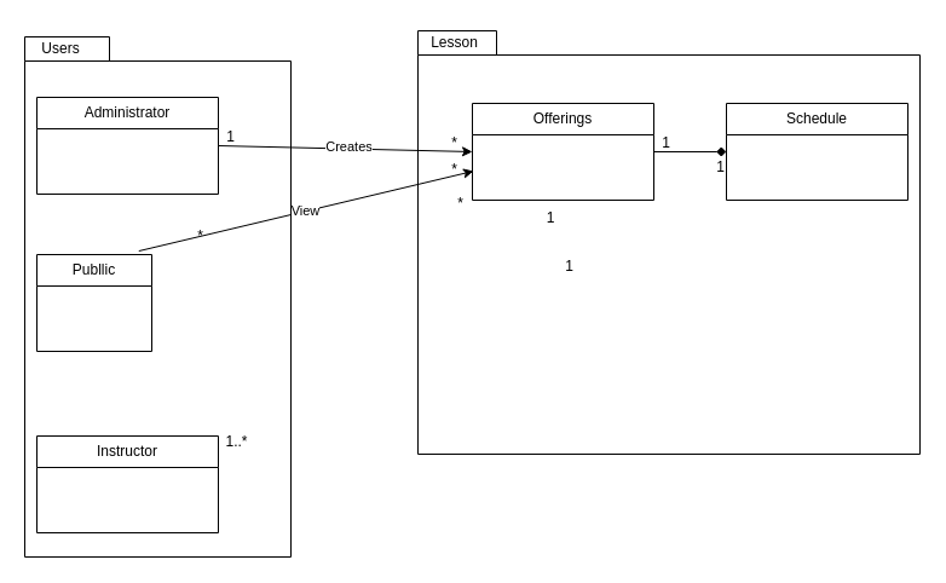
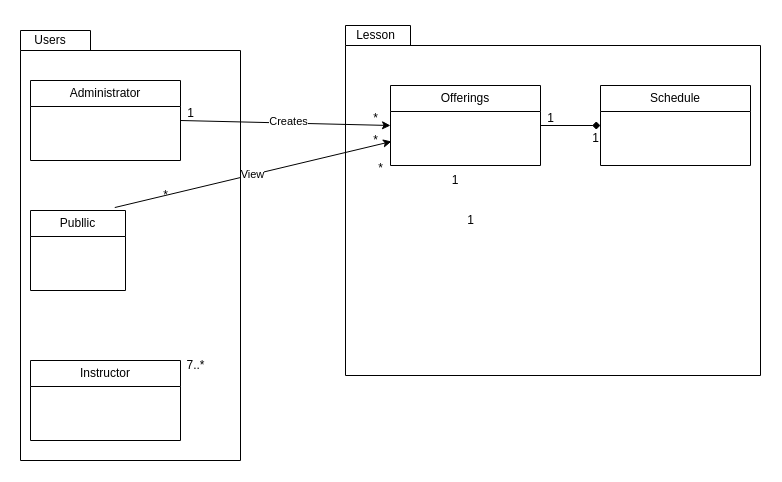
  <mxCell id="0" />
  <mxCell id="1" parent="0" />
  <mxCell id="2" value="" style="shape=folder;fontStyle=1;spacingTop=10;tabWidth=65;tabHeight=20;tabPosition=left;html=1;whiteSpace=wrap;" parent="1" vertex="1"><mxGeometry x="345" y="25" width="415" height="350" as="geometry" /></mxCell>
  <mxCell id="3" value="" style="shape=folder;fontStyle=1;spacingTop=10;tabWidth=70;tabHeight=20;tabPosition=left;html=1;whiteSpace=wrap;" parent="1" vertex="1"><mxGeometry x="20" y="30" width="220" height="430" as="geometry" /></mxCell>
  <mxCell id="4" value="Administrator" style="swimlane;fontStyle=0;childLayout=stackLayout;horizontal=1;startSize=26;fillColor=none;horizontalStack=0;resizeParent=1;resizeParentMax=0;resizeLast=0;collapsible=1;marginBottom=0;whiteSpace=wrap;html=1;" parent="1" vertex="1"><mxGeometry x="30" y="80" width="150" height="80" as="geometry" /></mxCell>
  <mxCell id="5" value="Instructor" style="swimlane;fontStyle=0;childLayout=stackLayout;horizontal=1;startSize=26;fillColor=none;horizontalStack=0;resizeParent=1;resizeParentMax=0;resizeLast=0;collapsible=1;marginBottom=0;whiteSpace=wrap;html=1;" parent="1" vertex="1"><mxGeometry x="30" y="360" width="150" height="80" as="geometry" /></mxCell>
  <mxCell id="6" value="Offerings" style="swimlane;fontStyle=0;childLayout=stackLayout;horizontal=1;startSize=26;fillColor=none;horizontalStack=0;resizeParent=1;resizeParentMax=0;resizeLast=0;collapsible=1;marginBottom=0;whiteSpace=wrap;html=1;" parent="1" vertex="1"><mxGeometry x="390" y="85" width="150" height="80" as="geometry" /></mxCell>
  <mxCell id="7" value="Schedule" style="swimlane;fontStyle=0;childLayout=stackLayout;horizontal=1;startSize=26;fillColor=none;horizontalStack=0;resizeParent=1;resizeParentMax=0;resizeLast=0;collapsible=1;marginBottom=0;whiteSpace=wrap;html=1;" parent="1" vertex="1"><mxGeometry x="600" y="85" width="150" height="80" as="geometry" /></mxCell>
  <mxCell id="8" value="" style="endArrow=classic;html=1;rounded=0;exitX=1;exitY=0.5;exitDx=0;exitDy=0;entryX=0;entryY=0.5;entryDx=0;entryDy=0;" parent="1" source="4" target="6" edge="1"><mxGeometry width="50" height="50" relative="1" as="geometry"><mxPoint x="370" y="265" as="sourcePoint" /><mxPoint x="420" y="215" as="targetPoint" /></mxGeometry></mxCell>
  <mxCell id="9" value="Creates" style="edgeLabel;html=1;align=center;verticalAlign=middle;resizable=0;points=[];" parent="8" vertex="1" connectable="0"><mxGeometry x="0.015" y="2" relative="1" as="geometry"><mxPoint as="offset" /></mxGeometry></mxCell>
  <mxCell id="10" value="Publlic" style="swimlane;fontStyle=0;childLayout=stackLayout;horizontal=1;startSize=26;fillColor=none;horizontalStack=0;resizeParent=1;resizeParentMax=0;resizeLast=0;collapsible=1;marginBottom=0;whiteSpace=wrap;html=1;" parent="1" vertex="1"><mxGeometry x="30" y="210" width="95" height="80" as="geometry" /></mxCell>
  <mxCell id="11" value="1" style="text;html=1;align=center;verticalAlign=middle;resizable=0;points=[];autosize=1;strokeColor=none;fillColor=none;" parent="1" vertex="1"><mxGeometry x="175" y="98" width="30" height="30" as="geometry" /></mxCell>
  <mxCell id="12" value="*" style="text;html=1;align=center;verticalAlign=middle;resizable=0;points=[];autosize=1;strokeColor=none;fillColor=none;" parent="1" vertex="1"><mxGeometry x="360" y="103" width="30" height="30" as="geometry" /></mxCell>
  <mxCell id="13" value="*" style="text;html=1;align=center;verticalAlign=middle;resizable=0;points=[];autosize=1;strokeColor=none;fillColor=none;" parent="1" vertex="1"><mxGeometry x="360" y="125" width="30" height="30" as="geometry" /></mxCell>
- <mxCell id="14" value="1..*" style="text;html=1;align=center;verticalAlign=middle;resizable=0;points=[];autosize=1;strokeColor=none;fillColor=none;" parent="1" vertex="1"><mxGeometry x="175" y="350" width="40" height="30" as="geometry" /></mxCell>
+ <mxCell id="14" value="7..*" style="text;html=1;align=center;verticalAlign=middle;resizable=0;points=[];autosize=1;strokeColor=none;fillColor=none;" parent="1" vertex="1"><mxGeometry x="175" y="350" width="40" height="30" as="geometry" /></mxCell>
  <mxCell id="15" value="*" style="text;html=1;align=center;verticalAlign=middle;resizable=0;points=[];autosize=1;strokeColor=none;fillColor=none;" parent="1" vertex="1"><mxGeometry x="365" y="153" width="30" height="30" as="geometry" /></mxCell>
  <mxCell id="16" value="1" style="text;html=1;align=center;verticalAlign=middle;whiteSpace=wrap;rounded=0;" parent="1" vertex="1"><mxGeometry x="425" y="165" width="60" height="30" as="geometry" /></mxCell>
  <mxCell id="17" value="1" style="text;html=1;align=center;verticalAlign=middle;resizable=0;points=[];autosize=1;strokeColor=none;fillColor=none;" parent="1" vertex="1"><mxGeometry x="455" y="205" width="30" height="30" as="geometry" /></mxCell>
  <mxCell id="18" value="" style="endArrow=diamond;html=1;rounded=0;exitX=1;exitY=0.5;exitDx=0;exitDy=0;entryX=0;entryY=0.5;entryDx=0;entryDy=0;" parent="1" source="6" target="7" edge="1"><mxGeometry width="50" height="50" relative="1" as="geometry"><mxPoint x="460" y="265" as="sourcePoint" /><mxPoint x="510" y="215" as="targetPoint" /></mxGeometry></mxCell>
  <mxCell id="19" value="1" style="text;html=1;align=center;verticalAlign=middle;resizable=0;points=[];autosize=1;strokeColor=none;fillColor=none;" parent="1" vertex="1"><mxGeometry x="535" y="103" width="30" height="30" as="geometry" /></mxCell>
  <mxCell id="20" value="1" style="text;html=1;align=center;verticalAlign=middle;resizable=0;points=[];autosize=1;strokeColor=none;fillColor=none;" parent="1" vertex="1"><mxGeometry x="580" y="123" width="30" height="30" as="geometry" /></mxCell>
  <mxCell id="21" value="*" style="text;html=1;align=center;verticalAlign=middle;resizable=0;points=[];autosize=1;strokeColor=none;fillColor=none;" parent="1" vertex="1"><mxGeometry x="150" y="180" width="30" height="30" as="geometry" /></mxCell>
  <mxCell id="22" value="Users" style="text;html=1;align=center;verticalAlign=middle;whiteSpace=wrap;rounded=0;" parent="1" vertex="1"><mxGeometry x="20" y="25" width="60" height="30" as="geometry" /></mxCell>
  <mxCell id="23" value="" style="endArrow=classic;html=1;rounded=0;exitX=0.887;exitY=-0.037;exitDx=0;exitDy=0;exitPerimeter=0;entryX=1.033;entryY=0.533;entryDx=0;entryDy=0;entryPerimeter=0;" parent="1" source="10" target="13" edge="1"><mxGeometry width="50" height="50" relative="1" as="geometry"><mxPoint x="370" y="355" as="sourcePoint" /><mxPoint x="420" y="305" as="targetPoint" /></mxGeometry></mxCell>
  <mxCell id="24" value="View" style="edgeLabel;html=1;align=center;verticalAlign=middle;resizable=0;points=[];" parent="23" vertex="1" connectable="0"><mxGeometry x="-0.008" y="1" relative="1" as="geometry"><mxPoint as="offset" /></mxGeometry></mxCell>
  <mxCell id="25" value="Lesson" style="text;html=1;align=center;verticalAlign=middle;resizable=0;points=[];autosize=1;strokeColor=none;fillColor=none;" parent="1" vertex="1"><mxGeometry x="340" y="20" width="70" height="30" as="geometry" /></mxCell>
